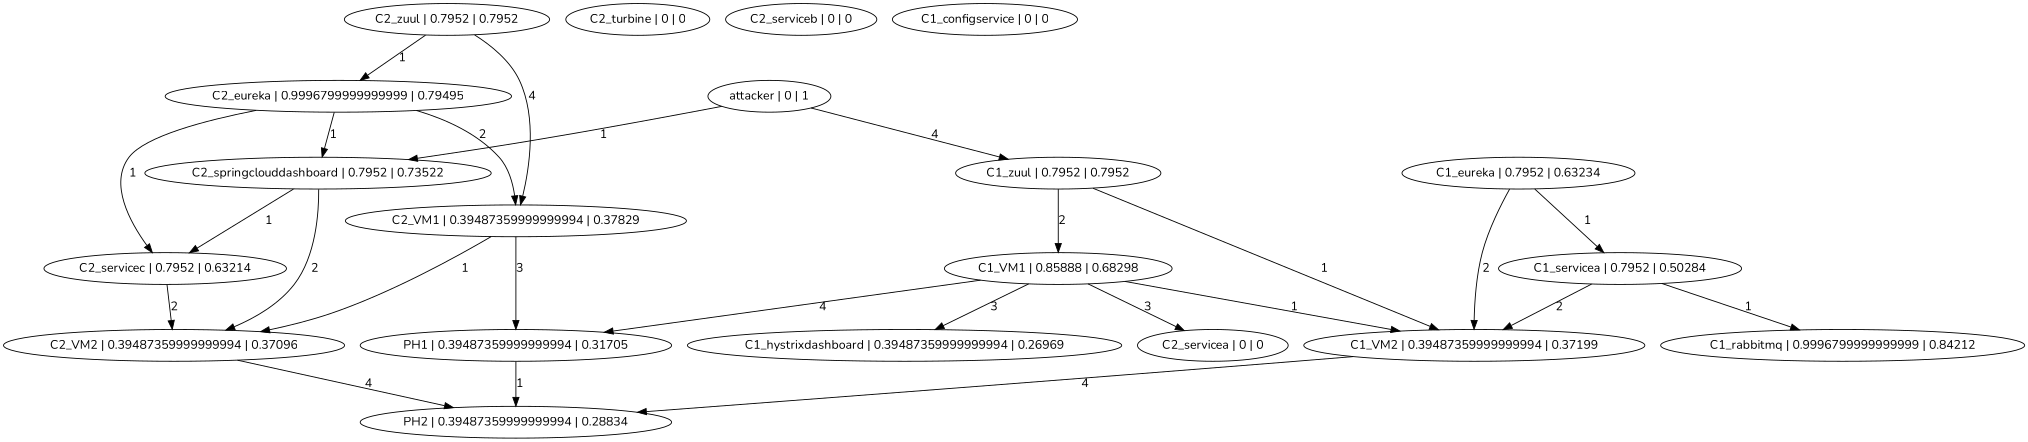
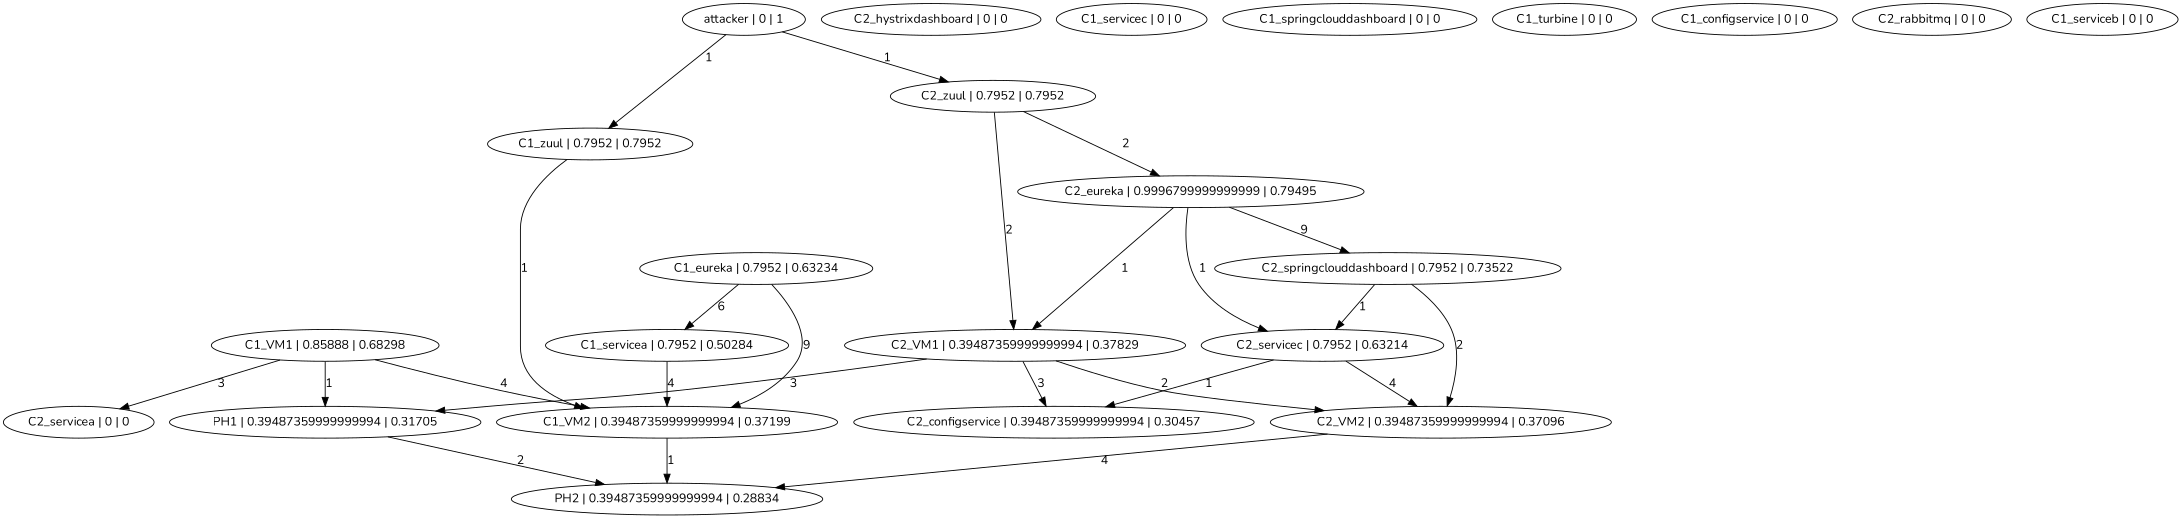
  digraph {
    fontname=Nunito
    node [fontname=Nunito]
    edge [fontname=Nunito]
    n1 [label="C2_eureka | 0.9996799999999999 | 0.79495"]
    n2 [label="C2_VM1 | 0.39487359999999994 | 0.37829"]
    n3 [label="C2_springclouddashboard | 0.7952 | 0.73522"]
    n4 [label="C2_servicec | 0.7952 | 0.63214"]
    n5 [label="C2_VM2 | 0.39487359999999994 | 0.37096"]
    n6 [label="PH1 | 0.39487359999999994 | 0.31705"]
+   n7 [label="C2_configservice | 0.39487359999999994 | 0.30457"]
    n8 [label="PH2 | 0.39487359999999994 | 0.28834"]
-   n10 [label="C1_rabbitmq | 0.9996799999999999 | 0.84212"]
+   n9 [label="C2_hystrixdashboard | 0 | 0"]
    n11 [label="C1_VM2 | 0.39487359999999994 | 0.37199"]
-   n12 [label="C1_hystrixdashboard | 0.39487359999999994 | 0.26969"]
    n13 [label="C2_zuul | 0.7952 | 0.7952"]
-   n14 [label="C2_turbine | 0 | 0"]
    n15 [label="C2_servicea | 0 | 0"]
+   n16 [label="C1_servicec | 0 | 0"]
    n17 [label="C1_servicea | 0.7952 | 0.50284"]
    n18 [label="C1_eureka | 0.7952 | 0.63234"]
-   n19 [label="C2_serviceb | 0 | 0"]
    n20 [label="C1_zuul | 0.7952 | 0.7952"]
    n21 [label="C1_VM1 | 0.85888 | 0.68298"]
+   n22 [label="C1_springclouddashboard | 0 | 0"]
+   n23 [label="C1_turbine | 0 | 0"]
    n24 [label="C1_configservice | 0 | 0"]
+   n25 [label="C2_rabbitmq | 0 | 0"]
    n26 [label="attacker | 0 | 1"]
-   n1 -> n2 [label=2]
-   n1 -> n3 [label=1]
+   n27 [label="C1_serviceb | 0 | 0"]
+   n1 -> n2 [label=1]
+   n1 -> n3 [label=9]
    n1 -> n4 [label=1]
-   n2 -> n5 [label=1]
+   n2 -> n5 [label=2]
    n2 -> n6 [label=3]
+   n2 -> n7 [label=3]
    n3 -> n4 [label=1]
    n3 -> n5 [label=2]
-   n4 -> n5 [label=2]
+   n4 -> n5 [label=4]
+   n4 -> n7 [label=1]
    n5 -> n8 [label=4]
-   n6 -> n8 [label=1]
-   n11 -> n8 [label=4]
-   n13 -> n1 [label=1]
-   n13 -> n2 [label=4]
-   n17 -> n10 [label=1]
-   n17 -> n11 [label=2]
-   n18 -> n11 [label=2]
-   n18 -> n17 [label=1]
+   n6 -> n8 [label=2]
+   n11 -> n8 [label=1]
+   n13 -> n1 [label=2]
+   n13 -> n2 [label=2]
+   n17 -> n11 [label=4]
+   n18 -> n11 [label=9]
+   n18 -> n17 [label=6]
    n20 -> n11 [label=1]
-   n20 -> n21 [label=2]
-   n21 -> n6 [label=4]
-   n21 -> n11 [label=1]
-   n21 -> n12 [label=3]
+   n21 -> n6 [label=1]
+   n21 -> n11 [label=4]
    n21 -> n15 [label=3]
-   n26 -> n3 [label=1]
-   n26 -> n20 [label=4]
+   n26 -> n13 [label=1]
+   n26 -> n20 [label=1]
  }
